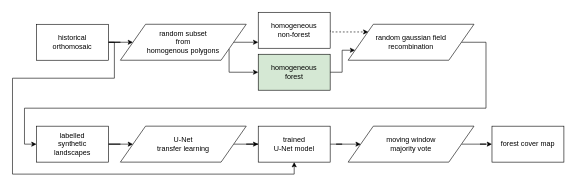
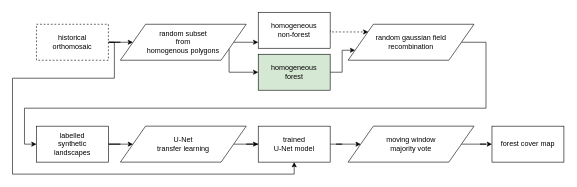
  <mxCell id="0" />
  <mxCell id="1" parent="0" />
  <mxCell id="2" value="" style="edgeStyle=orthogonalEdgeStyle;rounded=0;orthogonalLoop=1;jettySize=auto;html=1;fontFamily=Arial;" edge="1" parent="1" source="4" target="11"><mxGeometry relative="1" as="geometry" /></mxCell>
  <mxCell id="3" style="edgeStyle=orthogonalEdgeStyle;rounded=0;orthogonalLoop=1;jettySize=auto;html=1;entryX=0.5;entryY=1;entryDx=0;entryDy=0;fontFamily=Arial;" edge="1" parent="1" source="4" target="19"><mxGeometry relative="1" as="geometry"><Array as="points"><mxPoint x="190" y="70" /><mxPoint x="190" y="130" /><mxPoint x="20" y="130" /><mxPoint x="20" y="290" /><mxPoint x="490" y="290" /></Array></mxGeometry></mxCell>
- <mxCell id="4" value="&lt;font&gt;historical&lt;br&gt;&lt;/font&gt;&lt;div&gt;&lt;font&gt;orthomosaic&lt;/font&gt;&lt;/div&gt;" style="rounded=0;whiteSpace=wrap;html=1;fontFamily=Arial;" vertex="1" parent="1"><mxGeometry x="60" y="40" width="120" height="60" as="geometry" /></mxCell>
+ <mxCell id="4" value="&lt;font&gt;historical&lt;br&gt;&lt;/font&gt;&lt;div&gt;&lt;font&gt;orthomosaic&lt;/font&gt;&lt;/div&gt;" style="rounded=0;whiteSpace=wrap;html=1;fontFamily=Arial;dashed=1;" vertex="1" parent="1"><mxGeometry x="60" y="40" width="120" height="60" as="geometry" /></mxCell>
  <mxCell id="5" style="edgeStyle=orthogonalEdgeStyle;rounded=0;orthogonalLoop=1;jettySize=auto;html=1;exitX=1;exitY=0.5;exitDx=0;exitDy=0;entryX=0;entryY=0.75;entryDx=0;entryDy=0;fontFamily=Arial;" edge="1" parent="1" source="6" target="13"><mxGeometry relative="1" as="geometry" /></mxCell>
  <mxCell id="6" value="&lt;div&gt;&lt;font&gt;homogeneous&lt;/font&gt;&lt;/div&gt;&lt;div&gt;&lt;font&gt;forest&lt;/font&gt;&lt;br&gt;&lt;/div&gt;" style="rounded=0;whiteSpace=wrap;html=1;fontFamily=Arial;fillColor=#d5e8d4;" vertex="1" parent="1"><mxGeometry x="430" y="90" width="120" height="60" as="geometry" /></mxCell>
  <mxCell id="7" style="edgeStyle=orthogonalEdgeStyle;rounded=0;orthogonalLoop=1;jettySize=auto;html=1;entryX=0.16;entryY=0.214;entryDx=0;entryDy=0;entryPerimeter=0;exitX=1;exitY=0.5;exitDx=0;exitDy=0;fontFamily=Arial;dashed=1;" edge="1" parent="1" source="8" target="13"><mxGeometry relative="1" as="geometry"><mxPoint x="575" y="70" as="sourcePoint" /><Array as="points"><mxPoint x="550" y="53" /></Array></mxGeometry></mxCell>
  <mxCell id="8" value="&lt;div&gt;&lt;font&gt;homogeneous&lt;/font&gt;&lt;/div&gt;&lt;div&gt;&lt;font&gt;non-forest&lt;/font&gt;&lt;br&gt;&lt;/div&gt;" style="rounded=0;whiteSpace=wrap;html=1;fontFamily=Arial;" vertex="1" parent="1"><mxGeometry x="430" y="20" width="120" height="60" as="geometry" /></mxCell>
  <mxCell id="9" value="" style="edgeStyle=orthogonalEdgeStyle;rounded=0;orthogonalLoop=1;jettySize=auto;html=1;fontFamily=Arial;" edge="1" parent="1" source="11" target="8"><mxGeometry relative="1" as="geometry"><Array as="points"><mxPoint x="410" y="60" /><mxPoint x="410" y="60" /></Array></mxGeometry></mxCell>
  <mxCell id="10" style="edgeStyle=orthogonalEdgeStyle;rounded=0;orthogonalLoop=1;jettySize=auto;html=1;exitX=1;exitY=0.75;exitDx=0;exitDy=0;entryX=0;entryY=0.5;entryDx=0;entryDy=0;fontFamily=Arial;" edge="1" parent="1" source="11" target="6"><mxGeometry relative="1" as="geometry"><Array as="points"><mxPoint x="381" y="120" /></Array></mxGeometry></mxCell>
  <mxCell id="11" value="&lt;div&gt;&lt;font&gt;random subset &lt;br&gt;&lt;/font&gt;&lt;/div&gt;&lt;div&gt;&lt;font&gt;from &lt;br&gt;&lt;/font&gt;&lt;/div&gt;&lt;div&gt;&lt;font&gt;homogenous polygons&lt;/font&gt;&lt;br&gt;&lt;/div&gt;" style="shape=parallelogram;perimeter=parallelogramPerimeter;whiteSpace=wrap;html=1;fontFamily=Arial;" vertex="1" parent="1"><mxGeometry x="200" y="40" width="210" height="60" as="geometry" /></mxCell>
  <mxCell id="12" style="edgeStyle=orthogonalEdgeStyle;rounded=0;orthogonalLoop=1;jettySize=auto;html=1;exitX=1;exitY=0.5;exitDx=0;exitDy=0;entryX=0;entryY=0.5;entryDx=0;entryDy=0;fontFamily=Arial;" edge="1" parent="1" source="13" target="15"><mxGeometry relative="1" as="geometry"><Array as="points"><mxPoint x="810" y="70" /><mxPoint x="810" y="180" /><mxPoint y="180" x="40" /><mxPoint y="240" x="40" /></Array></mxGeometry></mxCell>
  <mxCell id="13" value="&lt;div&gt;&lt;font&gt;random gaussian field&lt;/font&gt;&lt;/div&gt;&lt;div&gt;&lt;font&gt;recombination&lt;/font&gt;&lt;br&gt;&lt;/div&gt;" style="shape=parallelogram;perimeter=parallelogramPerimeter;whiteSpace=wrap;html=1;fontFamily=Arial;" vertex="1" parent="1"><mxGeometry x="580" y="40" width="210" height="60" as="geometry" /></mxCell>
  <mxCell id="14" value="" style="edgeStyle=orthogonalEdgeStyle;rounded=0;orthogonalLoop=1;jettySize=auto;html=1;fontFamily=Arial;" edge="1" parent="1" source="15" target="17"><mxGeometry relative="1" as="geometry" /></mxCell>
  <mxCell id="15" value="&lt;font&gt;labelled &lt;br&gt;&lt;/font&gt;&lt;div&gt;&lt;font&gt;synthetic&lt;/font&gt;&lt;/div&gt;&lt;div&gt;&lt;font&gt;landscapes&lt;/font&gt;&lt;br&gt;&lt;/div&gt;" style="rounded=0;whiteSpace=wrap;html=1;fontFamily=Arial;" vertex="1" parent="1"><mxGeometry x="60" y="210" width="120" height="60" as="geometry" /></mxCell>
  <mxCell id="16" value="" style="edgeStyle=orthogonalEdgeStyle;rounded=0;orthogonalLoop=1;jettySize=auto;html=1;fontFamily=Arial;" edge="1" parent="1" source="17" target="19"><mxGeometry relative="1" as="geometry" /></mxCell>
  <mxCell id="17" value="&lt;div&gt;&lt;font&gt;U-Net&lt;/font&gt;&lt;/div&gt;&lt;div&gt;&lt;font&gt;transfer learning&lt;/font&gt;&lt;br&gt;&lt;/div&gt;" style="shape=parallelogram;perimeter=parallelogramPerimeter;whiteSpace=wrap;html=1;fontFamily=Arial;" vertex="1" parent="1"><mxGeometry x="200" y="210" width="210" height="60" as="geometry" /></mxCell>
  <mxCell id="18" value="" style="edgeStyle=orthogonalEdgeStyle;rounded=0;orthogonalLoop=1;jettySize=auto;html=1;fontFamily=Arial;" edge="1" parent="1" source="19" target="21"><mxGeometry relative="1" as="geometry" /></mxCell>
  <mxCell id="19" value="&lt;div&gt;&lt;font&gt;trained&lt;/font&gt;&lt;/div&gt;&lt;div&gt;&lt;font&gt;U-Net model&lt;/font&gt;&lt;/div&gt;" style="rounded=0;whiteSpace=wrap;html=1;fontFamily=Arial;" vertex="1" parent="1"><mxGeometry x="430" y="210" width="120" height="60" as="geometry" /></mxCell>
  <mxCell id="20" value="" style="edgeStyle=orthogonalEdgeStyle;rounded=0;orthogonalLoop=1;jettySize=auto;html=1;fontFamily=Arial;" edge="1" parent="1" source="21" target="22"><mxGeometry relative="1" as="geometry" /></mxCell>
  <mxCell id="21" value="&lt;div&gt;&lt;font&gt;moving window&lt;/font&gt;&lt;/div&gt;&lt;div&gt;&lt;font&gt;majority vote&lt;/font&gt;&lt;br&gt;&lt;/div&gt;" style="shape=parallelogram;perimeter=parallelogramPerimeter;whiteSpace=wrap;html=1;fontFamily=Arial;" vertex="1" parent="1"><mxGeometry x="580" y="210" width="210" height="60" as="geometry" /></mxCell>
  <mxCell id="22" value="&lt;font&gt;forest cover map&lt;/font&gt;" style="rounded=0;whiteSpace=wrap;html=1;fontFamily=Arial;" vertex="1" parent="1"><mxGeometry x="820" y="210" width="120" height="60" as="geometry" /></mxCell>
